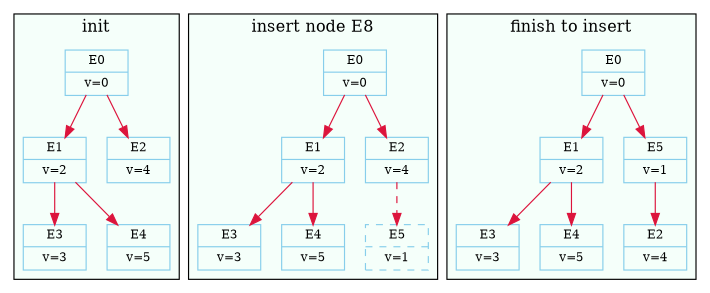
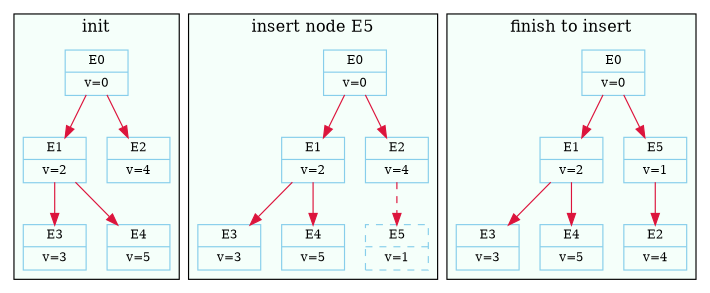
  digraph {
    node [color=skyblue fontsize=10 shape=record]
    edge [color=crimson fontsize=10 shape=solid]
    n1 [label="{E0 | v=0}"]
    n2 [label="{E1 | v=2}"]
    n3 [label="{E2 | v=4}"]
    n4 [label="{E3 | v=3}"]
    n5 [label="{E4 | v=5}"]
    n6 [label="{E0 | v=0}"]
    n7 [label="{E1 | v=2}"]
    n8 [label="{E2 | v=4}"]
    n9 [label="{E3 | v=3}"]
    n10 [label="{E4 | v=5}"]
    n11 [label="{E5 | v=1}" style=dashed]
    n12 [label="{E0 | v=0}"]
    n13 [label="{E1 | v=2}"]
    n14 [label="{E5 | v=1}"]
    n15 [label="{E3 | v=3}"]
    n16 [label="{E4 | v=5}"]
    n17 [label="{E2 | v=4}"]
    subgraph cluster_1 {
      bgcolor=mintcream
      label=init
      n1
      n2
      n3
      n4
      n5
    }
    subgraph cluster_2 {
      bgcolor=mintcream
-     label="insert node E8"
+     label="insert node E5"
      n6
      n7
      n8
      n9
      n10
      n11
    }
    subgraph cluster_3 {
      bgcolor=mintcream
      label="finish to insert"
      n12
      n13
      n14
      n15
      n16
      n17
    }
    n1 -> n2
    n1 -> n3
    n2 -> n4
    n2 -> n5
    n6 -> n7
    n6 -> n8
    n7 -> n9
    n7 -> n10
    n8 -> n11 [style=dashed]
    n12 -> n13
    n12 -> n14
    n13 -> n15
    n13 -> n16
    n14 -> n17
  }
